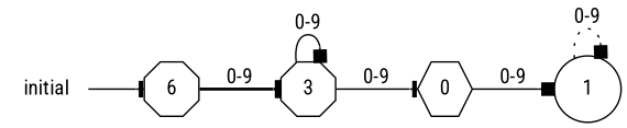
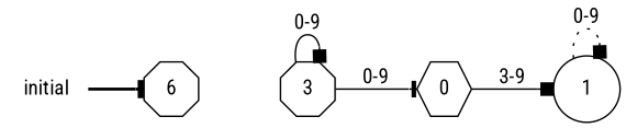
  digraph {
    fontname="Roboto Condensed"
    rankdir=LR
    node [fontname="Roboto Condensed" shape=octagon]
    edge [arrowhead=box fontname="Roboto Condensed" style=solid]
    0 [height=0.5 shape=hexagon width=0.5]
    1 [height=0.61111 shape=ellipse width=0.61111]
    n3 [height=0.5 label=6 width=0.5]
    3 [height=0.5 width=0.5]
    initial [height=0.5 shape=plaintext width=0.75]
-   0 -> 1 [label="0-9"]
+   0 -> 1 [label="3-9"]
    1 -> 1 [label="0-9" style=dotted]
-   n3 -> 3 [arrowhead=tee label="0-9" style=bold]
    3 -> 0 [arrowhead=tee label="0-9"]
    3 -> 3 [label="0-9"]
-   initial -> n3 [arrowhead=tee]
+   initial -> n3 [arrowhead=tee style=bold]
  }
